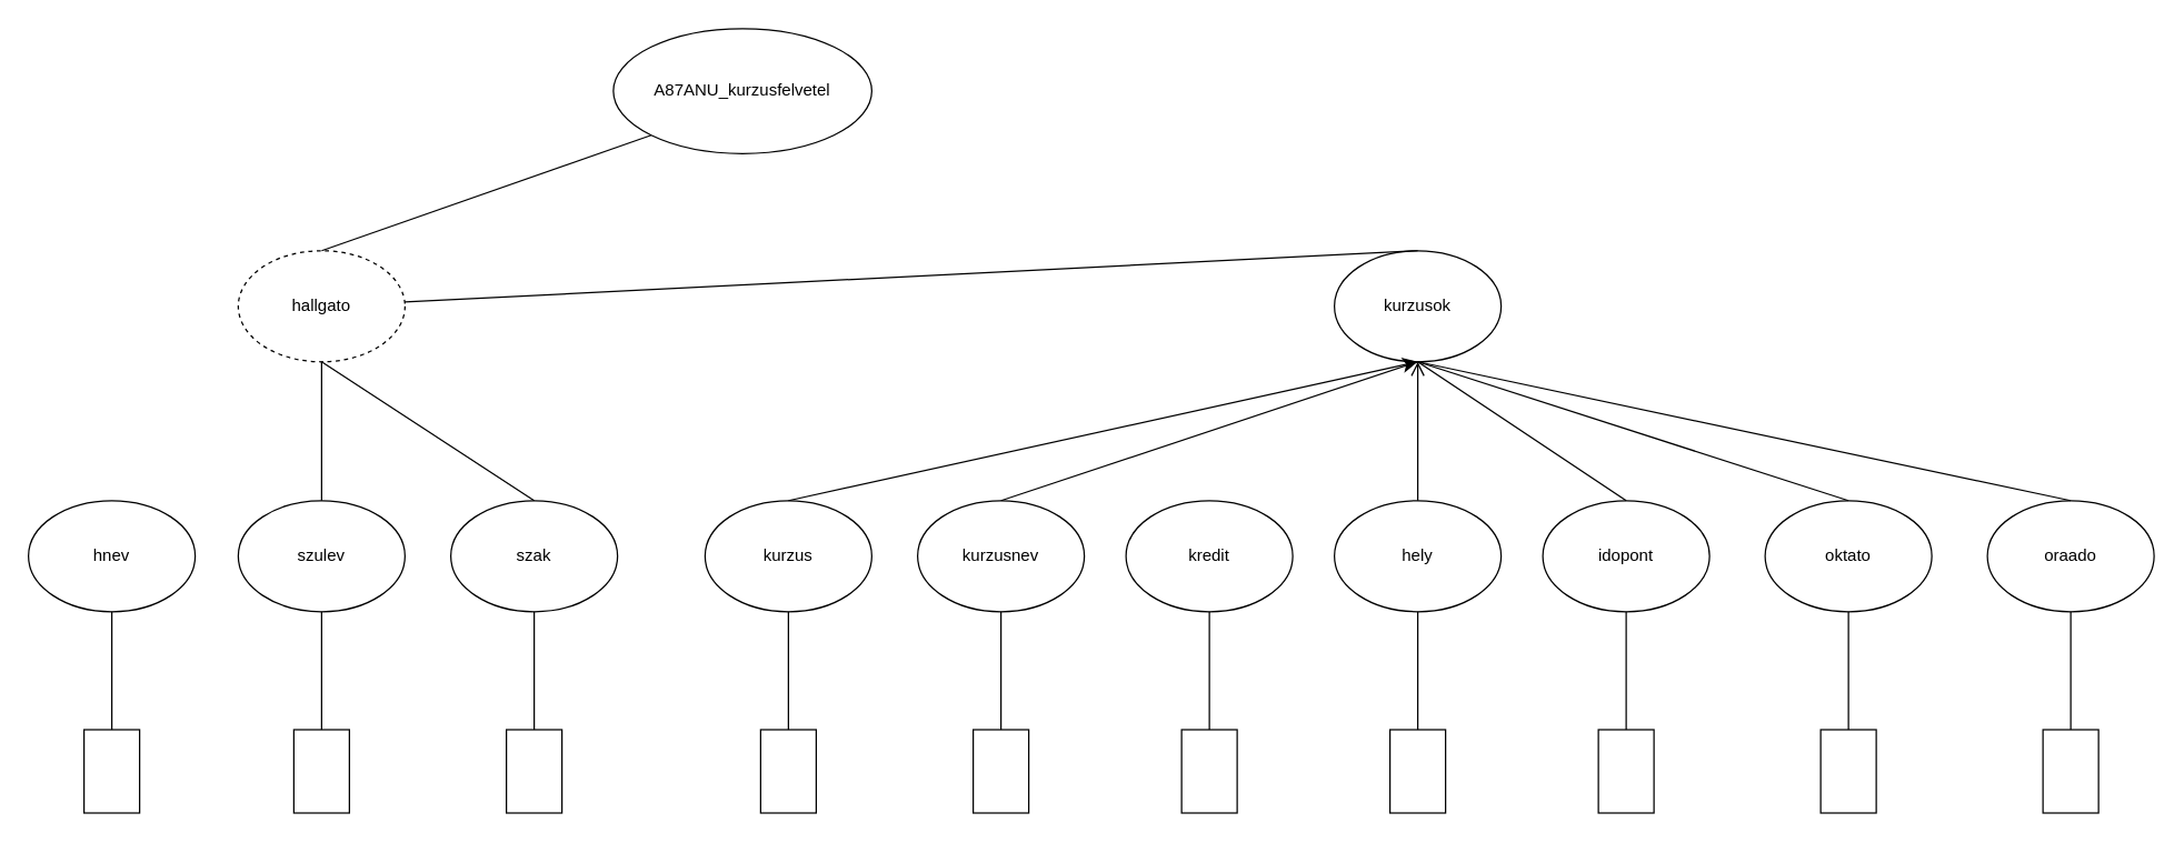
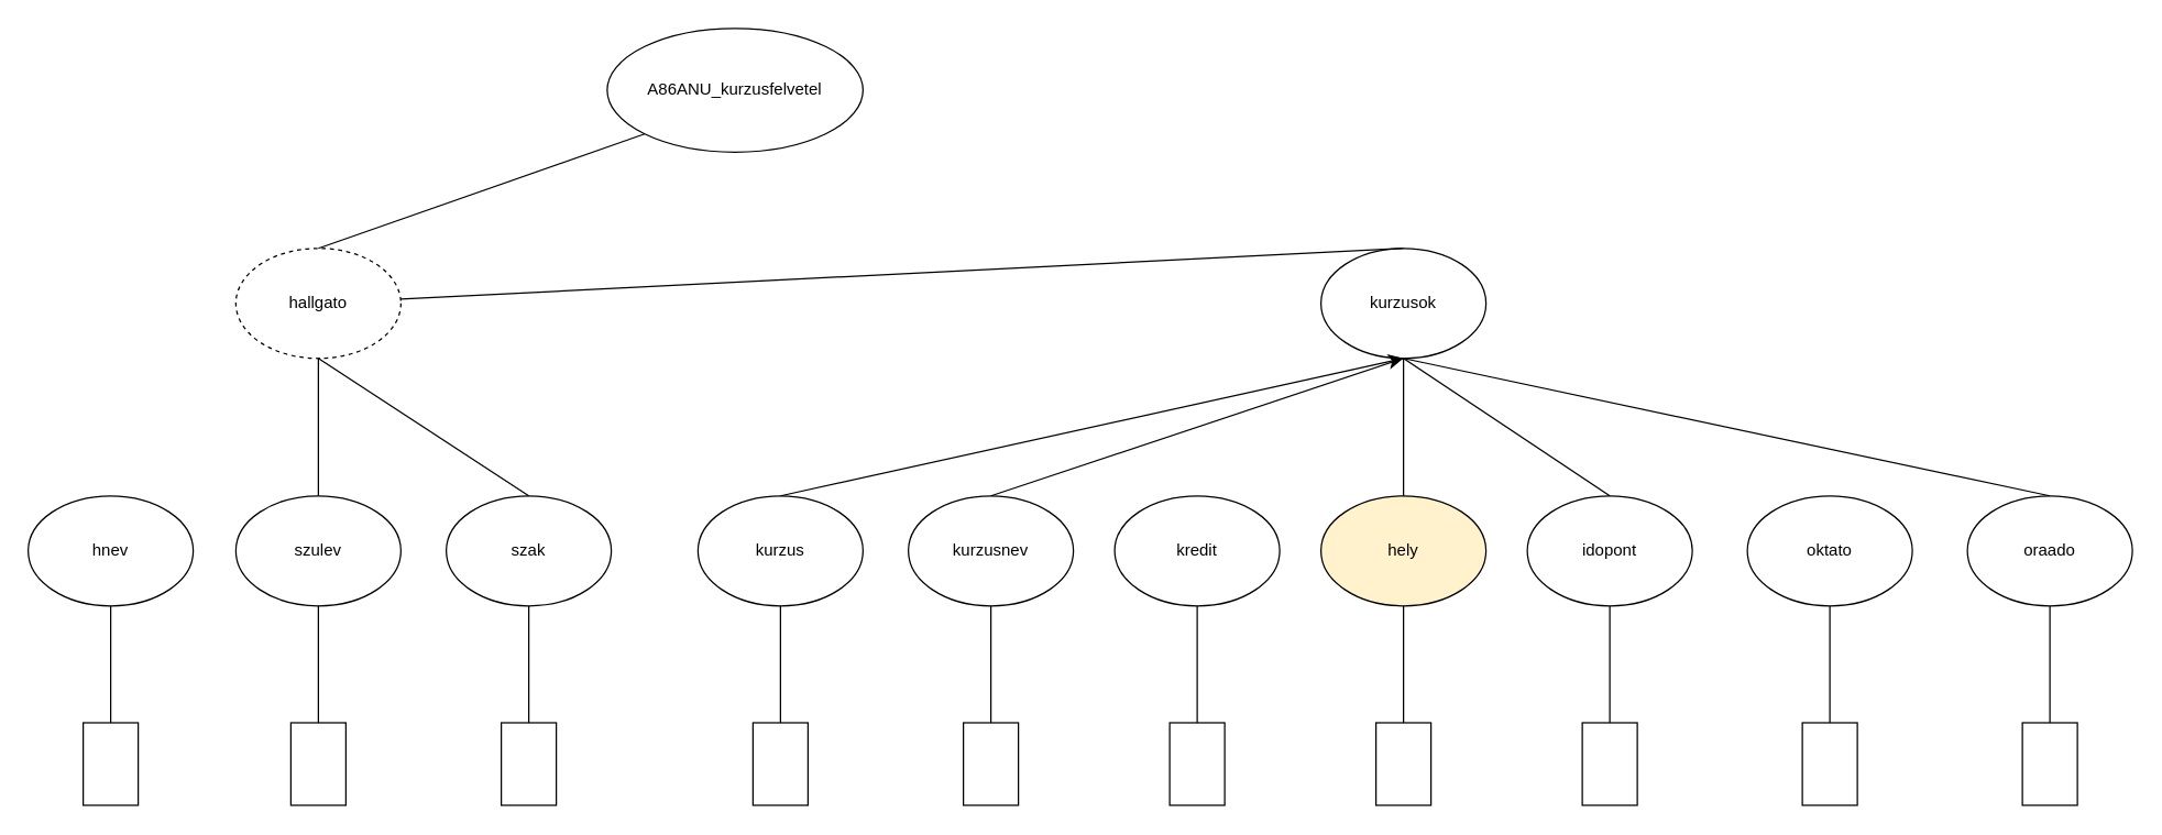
  <mxCell id="0" />
  <mxCell id="1" parent="0" />
- <mxCell id="2" value="A87ANU_kurzusfelvetel" style="ellipse;whiteSpace=wrap;html=1;" vertex="1" parent="1"><mxGeometry x="441" y="20" width="186" height="90" as="geometry" /></mxCell>
+ <mxCell id="2" value="A86ANU_kurzusfelvetel" style="ellipse;whiteSpace=wrap;html=1;" vertex="1" parent="1"><mxGeometry x="441" y="20" width="186" height="90" as="geometry" /></mxCell>
  <mxCell id="3" value="kurzusok" style="ellipse;whiteSpace=wrap;html=1;" vertex="1" parent="1"><mxGeometry x="960" y="180" width="120" height="80" as="geometry" /></mxCell>
  <mxCell id="4" value="hallgato" style="ellipse;whiteSpace=wrap;html=1;dashed=1;" vertex="1" parent="1"><mxGeometry x="171" y="180" width="120" height="80" as="geometry" /></mxCell>
  <mxCell id="5" value="hnev" style="ellipse;whiteSpace=wrap;html=1;" vertex="1" parent="1"><mxGeometry x="20" y="360" width="120" height="80" as="geometry" /></mxCell>
  <mxCell id="6" value="szulev" style="ellipse;whiteSpace=wrap;html=1;" vertex="1" parent="1"><mxGeometry x="171" y="360" width="120" height="80" as="geometry" /></mxCell>
  <mxCell id="7" value="szak" style="ellipse;whiteSpace=wrap;html=1;" vertex="1" parent="1"><mxGeometry x="324" y="360" width="120" height="80" as="geometry" /></mxCell>
  <mxCell id="8" value="kurzus" style="ellipse;whiteSpace=wrap;html=1;" vertex="1" parent="1"><mxGeometry x="507" y="360" width="120" height="80" as="geometry" /></mxCell>
  <mxCell id="9" value="kurzusnev" style="ellipse;whiteSpace=wrap;html=1;" vertex="1" parent="1"><mxGeometry x="660" y="360" width="120" height="80" as="geometry" /></mxCell>
  <mxCell id="10" value="kredit" style="ellipse;whiteSpace=wrap;html=1;" vertex="1" parent="1"><mxGeometry x="810" y="360" width="120" height="80" as="geometry" /></mxCell>
- <mxCell id="11" value="hely" style="ellipse;whiteSpace=wrap;html=1;" vertex="1" parent="1"><mxGeometry x="960" y="360" width="120" height="80" as="geometry" /></mxCell>
+ <mxCell id="11" value="hely" style="ellipse;whiteSpace=wrap;html=1;fillColor=#fff2cc;" vertex="1" parent="1"><mxGeometry x="960" y="360" width="120" height="80" as="geometry" /></mxCell>
  <mxCell id="12" value="oktato" style="ellipse;whiteSpace=wrap;html=1;" vertex="1" parent="1"><mxGeometry x="1270" y="360" width="120" height="80" as="geometry" /></mxCell>
  <mxCell id="13" value="oraado" style="ellipse;whiteSpace=wrap;html=1;" vertex="1" parent="1"><mxGeometry x="1430" y="360" width="120" height="80" as="geometry" /></mxCell>
  <mxCell id="14" value="idopont" style="ellipse;whiteSpace=wrap;html=1;" vertex="1" parent="1"><mxGeometry x="1110" y="360" width="120" height="80" as="geometry" /></mxCell>
  <mxCell id="15" value="" style="endArrow=none;html=1;rounded=0;fontSize=12;startSize=8;endSize=8;curved=1;entryX=0.5;entryY=1;entryDx=0;entryDy=0;exitX=0.5;exitY=0;exitDx=0;exitDy=0;" edge="1" parent="1" source="16" target="5"><mxGeometry width="50" height="50" relative="1" as="geometry"><mxPoint x="80" y="520" as="sourcePoint" /><mxPoint x="200" y="560" as="targetPoint" /></mxGeometry></mxCell>
  <mxCell id="16" value="" style="rounded=0;whiteSpace=wrap;html=1;" vertex="1" parent="1"><mxGeometry x="60" y="525" width="40" height="60" as="geometry" /></mxCell>
  <mxCell id="17" value="" style="endArrow=none;html=1;rounded=0;fontSize=12;startSize=8;endSize=8;curved=1;entryX=0.5;entryY=1;entryDx=0;entryDy=0;exitX=0.5;exitY=0;exitDx=0;exitDy=0;" edge="1" parent="1" source="18"><mxGeometry width="50" height="50" relative="1" as="geometry"><mxPoint x="231" y="520" as="sourcePoint" /><mxPoint x="231" y="440" as="targetPoint" /></mxGeometry></mxCell>
  <mxCell id="18" value="" style="rounded=0;whiteSpace=wrap;html=1;" vertex="1" parent="1"><mxGeometry x="211" y="525" width="40" height="60" as="geometry" /></mxCell>
  <mxCell id="19" value="" style="endArrow=none;html=1;rounded=0;fontSize=12;startSize=8;endSize=8;curved=1;entryX=0.5;entryY=1;entryDx=0;entryDy=0;exitX=0.5;exitY=0;exitDx=0;exitDy=0;" edge="1" parent="1" source="20"><mxGeometry width="50" height="50" relative="1" as="geometry"><mxPoint x="384" y="520" as="sourcePoint" /><mxPoint x="384" y="440" as="targetPoint" /></mxGeometry></mxCell>
  <mxCell id="20" value="" style="rounded=0;whiteSpace=wrap;html=1;" vertex="1" parent="1"><mxGeometry x="364" y="525" width="40" height="60" as="geometry" /></mxCell>
  <mxCell id="21" value="" style="endArrow=none;html=1;rounded=0;fontSize=12;startSize=8;endSize=8;curved=1;entryX=0.5;entryY=1;entryDx=0;entryDy=0;exitX=0.5;exitY=0;exitDx=0;exitDy=0;" edge="1" parent="1" source="22"><mxGeometry width="50" height="50" relative="1" as="geometry"><mxPoint x="567" y="520" as="sourcePoint" /><mxPoint x="567" y="440" as="targetPoint" /></mxGeometry></mxCell>
  <mxCell id="22" value="" style="rounded=0;whiteSpace=wrap;html=1;" vertex="1" parent="1"><mxGeometry x="547" y="525" width="40" height="60" as="geometry" /></mxCell>
  <mxCell id="23" value="" style="endArrow=none;html=1;rounded=0;fontSize=12;startSize=8;endSize=8;curved=1;entryX=0.5;entryY=1;entryDx=0;entryDy=0;exitX=0.5;exitY=0;exitDx=0;exitDy=0;" edge="1" parent="1" source="24"><mxGeometry width="50" height="50" relative="1" as="geometry"><mxPoint x="720" y="520" as="sourcePoint" /><mxPoint x="720" y="440" as="targetPoint" /></mxGeometry></mxCell>
  <mxCell id="24" value="" style="rounded=0;whiteSpace=wrap;html=1;" vertex="1" parent="1"><mxGeometry x="700" y="525" width="40" height="60" as="geometry" /></mxCell>
  <mxCell id="25" value="" style="endArrow=none;html=1;rounded=0;fontSize=12;startSize=8;endSize=8;curved=1;entryX=0.5;entryY=1;entryDx=0;entryDy=0;exitX=0.5;exitY=0;exitDx=0;exitDy=0;" edge="1" parent="1" source="26"><mxGeometry width="50" height="50" relative="1" as="geometry"><mxPoint x="870" y="520" as="sourcePoint" /><mxPoint x="870" y="440" as="targetPoint" /></mxGeometry></mxCell>
  <mxCell id="26" value="" style="rounded=0;whiteSpace=wrap;html=1;" vertex="1" parent="1"><mxGeometry x="850" y="525" width="40" height="60" as="geometry" /></mxCell>
  <mxCell id="27" value="" style="endArrow=none;html=1;rounded=0;fontSize=12;startSize=8;endSize=8;curved=1;entryX=0.5;entryY=1;entryDx=0;entryDy=0;exitX=0.5;exitY=0;exitDx=0;exitDy=0;" edge="1" parent="1" source="28"><mxGeometry width="50" height="50" relative="1" as="geometry"><mxPoint x="1020" y="520" as="sourcePoint" /><mxPoint x="1020" y="440" as="targetPoint" /></mxGeometry></mxCell>
  <mxCell id="28" value="" style="rounded=0;whiteSpace=wrap;html=1;" vertex="1" parent="1"><mxGeometry x="1000" y="525" width="40" height="60" as="geometry" /></mxCell>
  <mxCell id="29" value="" style="endArrow=none;html=1;rounded=0;fontSize=12;startSize=8;endSize=8;curved=1;entryX=0.5;entryY=1;entryDx=0;entryDy=0;exitX=0.5;exitY=0;exitDx=0;exitDy=0;" edge="1" parent="1" source="30"><mxGeometry width="50" height="50" relative="1" as="geometry"><mxPoint x="1170" y="520" as="sourcePoint" /><mxPoint x="1170" y="440" as="targetPoint" /></mxGeometry></mxCell>
  <mxCell id="30" value="" style="rounded=0;whiteSpace=wrap;html=1;" vertex="1" parent="1"><mxGeometry x="1150" y="525" width="40" height="60" as="geometry" /></mxCell>
  <mxCell id="31" value="" style="endArrow=none;html=1;rounded=0;fontSize=12;startSize=8;endSize=8;curved=1;entryX=0.5;entryY=1;entryDx=0;entryDy=0;exitX=0.5;exitY=0;exitDx=0;exitDy=0;" edge="1" parent="1" source="32"><mxGeometry width="50" height="50" relative="1" as="geometry"><mxPoint x="1330" y="520" as="sourcePoint" /><mxPoint x="1330" y="440" as="targetPoint" /></mxGeometry></mxCell>
  <mxCell id="32" value="" style="rounded=0;whiteSpace=wrap;html=1;" vertex="1" parent="1"><mxGeometry x="1310" y="525" width="40" height="60" as="geometry" /></mxCell>
  <mxCell id="33" value="" style="endArrow=none;html=1;rounded=0;fontSize=12;startSize=8;endSize=8;curved=1;entryX=0.5;entryY=1;entryDx=0;entryDy=0;exitX=0.5;exitY=0;exitDx=0;exitDy=0;" edge="1" parent="1" source="34"><mxGeometry width="50" height="50" relative="1" as="geometry"><mxPoint x="1490" y="520" as="sourcePoint" /><mxPoint x="1490" y="440" as="targetPoint" /></mxGeometry></mxCell>
  <mxCell id="34" value="" style="rounded=0;whiteSpace=wrap;html=1;" vertex="1" parent="1"><mxGeometry x="1470" y="525" width="40" height="60" as="geometry" /></mxCell>
  <mxCell id="35" value="" style="endArrow=none;html=1;rounded=0;fontSize=12;startSize=8;endSize=8;curved=1;entryX=0;entryY=1;entryDx=0;entryDy=0;exitX=0.5;exitY=0;exitDx=0;exitDy=0;" edge="1" parent="1" source="4" target="2"><mxGeometry width="50" height="50" relative="1" as="geometry"><mxPoint x="280" y="410" as="sourcePoint" /><mxPoint x="330" y="360" as="targetPoint" /></mxGeometry></mxCell>
  <mxCell id="36" value="" style="endArrow=none;html=1;rounded=0;fontSize=12;startSize=8;endSize=8;curved=1;entryX=0.5;entryY=1;entryDx=0;entryDy=0;exitX=0.5;exitY=0;exitDx=0;exitDy=0;" edge="1" parent="1" source="7" target="4"><mxGeometry width="50" height="50" relative="1" as="geometry"><mxPoint x="260" y="360" as="sourcePoint" /><mxPoint x="310" y="310" as="targetPoint" /></mxGeometry></mxCell>
  <mxCell id="37" value="" style="endArrow=none;html=1;rounded=0;fontSize=12;startSize=8;endSize=8;curved=1;entryX=0.5;entryY=1;entryDx=0;entryDy=0;exitX=0.5;exitY=0;exitDx=0;exitDy=0;" edge="1" parent="1" source="6" target="4"><mxGeometry width="50" height="50" relative="1" as="geometry"><mxPoint x="260" y="360" as="sourcePoint" /><mxPoint x="310" y="310" as="targetPoint" /></mxGeometry></mxCell>
  <mxCell id="38" value="" style="endArrow=classic;html=1;rounded=0;fontSize=12;startSize=8;endSize=8;curved=1;entryX=0.5;entryY=1;entryDx=0;entryDy=0;exitX=0.5;exitY=0;exitDx=0;exitDy=0;" edge="1" parent="1" source="8" target="3"><mxGeometry width="50" height="50" relative="1" as="geometry"><mxPoint x="840" y="410" as="sourcePoint" /><mxPoint x="890" y="360" as="targetPoint" /></mxGeometry></mxCell>
- <mxCell id="39" value="" style="endArrow=none;html=1;rounded=0;fontSize=12;startSize=8;endSize=8;curved=1;entryX=0.5;entryY=1;entryDx=0;entryDy=0;exitX=0.5;exitY=0;exitDx=0;exitDy=0;" edge="1" parent="1" source="12" target="3"><mxGeometry width="50" height="50" relative="1" as="geometry"><mxPoint x="920" y="330" as="sourcePoint" /><mxPoint x="970" y="280" as="targetPoint" /></mxGeometry></mxCell>
  <mxCell id="40" value="" style="endArrow=none;html=1;rounded=0;fontSize=12;startSize=8;endSize=8;curved=1;entryX=0.5;entryY=1;entryDx=0;entryDy=0;exitX=0.5;exitY=0;exitDx=0;exitDy=0;" edge="1" parent="1" source="14" target="3"><mxGeometry width="50" height="50" relative="1" as="geometry"><mxPoint x="920" y="330" as="sourcePoint" /><mxPoint x="970" y="280" as="targetPoint" /></mxGeometry></mxCell>
- <mxCell id="41" value="" style="endArrow=open;html=1;rounded=0;fontSize=12;startSize=8;endSize=8;curved=1;entryX=0.5;entryY=1;entryDx=0;entryDy=0;exitX=0.5;exitY=0;exitDx=0;exitDy=0;" edge="1" parent="1" source="11" target="3"><mxGeometry width="50" height="50" relative="1" as="geometry"><mxPoint x="920" y="330" as="sourcePoint" /><mxPoint x="970" y="280" as="targetPoint" /></mxGeometry></mxCell>
+ <mxCell id="41" value="" style="endArrow=none;html=1;rounded=0;fontSize=12;startSize=8;endSize=8;curved=1;entryX=0.5;entryY=1;entryDx=0;entryDy=0;exitX=0.5;exitY=0;exitDx=0;exitDy=0;" edge="1" parent="1" source="11" target="3"><mxGeometry width="50" height="50" relative="1" as="geometry"><mxPoint x="920" y="330" as="sourcePoint" /><mxPoint x="970" y="280" as="targetPoint" /></mxGeometry></mxCell>
  <mxCell id="42" value="" style="endArrow=none;html=1;rounded=0;fontSize=12;startSize=8;endSize=8;curved=1;entryX=0.5;entryY=1;entryDx=0;entryDy=0;exitX=0.5;exitY=0;exitDx=0;exitDy=0;" edge="1" parent="1" source="9" target="3"><mxGeometry width="50" height="50" relative="1" as="geometry"><mxPoint x="920" y="330" as="sourcePoint" /><mxPoint x="1030" y="290" as="targetPoint" /></mxGeometry></mxCell>
  <mxCell id="43" value="" style="endArrow=none;html=1;rounded=0;fontSize=12;startSize=8;endSize=8;curved=1;entryX=0.5;entryY=1;entryDx=0;entryDy=0;exitX=0.5;exitY=0;exitDx=0;exitDy=0;" edge="1" parent="1" source="13" target="3"><mxGeometry width="50" height="50" relative="1" as="geometry"><mxPoint x="1390" y="320" as="sourcePoint" /><mxPoint x="1440" y="270" as="targetPoint" /></mxGeometry></mxCell>
  <mxCell id="44" value="" style="endArrow=none;html=1;rounded=0;fontSize=12;startSize=8;endSize=8;curved=1;exitX=0.5;exitY=0;exitDx=0;exitDy=0;" edge="1" parent="1" source="3" target="4"><mxGeometry width="50" height="50" relative="1" as="geometry"><mxPoint x="750" y="180" as="sourcePoint" /><mxPoint x="800" y="130" as="targetPoint" /></mxGeometry></mxCell>
